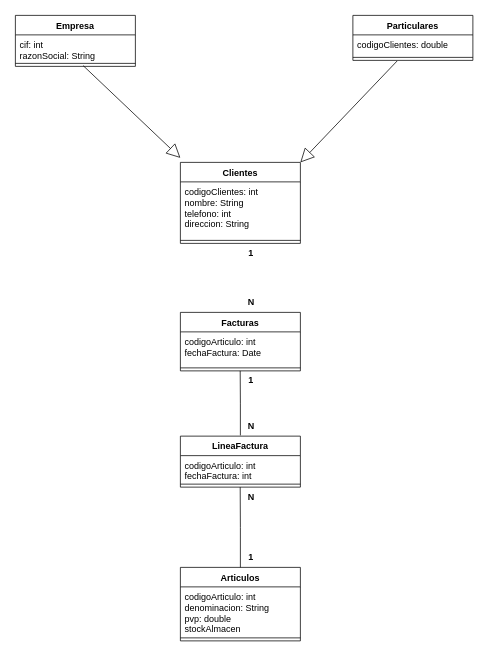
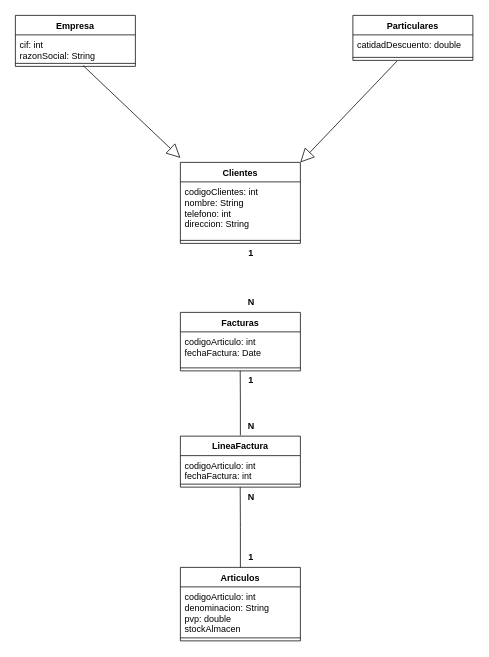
  <mxCell id="0" />
  <mxCell id="1" parent="0" />
  <mxCell id="2" value="Empresa" style="swimlane;fontStyle=1;align=center;verticalAlign=top;childLayout=stackLayout;horizontal=1;startSize=26;horizontalStack=0;resizeParent=1;resizeParentMax=0;resizeLast=0;collapsible=1;marginBottom=0;whiteSpace=wrap;html=1;" vertex="1" parent="1"><mxGeometry x="20" y="20" width="160" height="68" as="geometry" /></mxCell>
  <mxCell id="3" value="cif: int&lt;br&gt;razonSocial: String" style="text;strokeColor=none;fillColor=none;align=left;verticalAlign=top;spacingLeft=4;spacingRight=4;overflow=hidden;rotatable=0;points=[[0,0.5],[1,0.5]];portConstraint=eastwest;whiteSpace=wrap;html=1;" vertex="1" parent="2"><mxGeometry y="26" width="160" height="34" as="geometry" /></mxCell>
  <mxCell id="4" value="" style="line;strokeWidth=1;fillColor=none;align=left;verticalAlign=middle;spacingTop=-1;spacingLeft=3;spacingRight=3;rotatable=0;labelPosition=right;points=[];portConstraint=eastwest;strokeColor=inherit;" vertex="1" parent="2"><mxGeometry y="60" width="160" height="8" as="geometry" /></mxCell>
  <mxCell id="5" value="Particulares" style="swimlane;fontStyle=1;align=center;verticalAlign=top;childLayout=stackLayout;horizontal=1;startSize=26;horizontalStack=0;resizeParent=1;resizeParentMax=0;resizeLast=0;collapsible=1;marginBottom=0;whiteSpace=wrap;html=1;" vertex="1" parent="1"><mxGeometry x="470" y="20" width="160" height="60" as="geometry" /></mxCell>
- <mxCell id="6" value="codigoClientes: double" style="text;strokeColor=none;fillColor=none;align=left;verticalAlign=top;spacingLeft=4;spacingRight=4;overflow=hidden;rotatable=0;points=[[0,0.5],[1,0.5]];portConstraint=eastwest;whiteSpace=wrap;html=1;" vertex="1" parent="5"><mxGeometry y="26" width="160" height="26" as="geometry" /></mxCell>
+ <mxCell id="6" value="catidadDescuento: double" style="text;strokeColor=none;fillColor=none;align=left;verticalAlign=top;spacingLeft=4;spacingRight=4;overflow=hidden;rotatable=0;points=[[0,0.5],[1,0.5]];portConstraint=eastwest;whiteSpace=wrap;html=1;" vertex="1" parent="5"><mxGeometry y="26" width="160" height="26" as="geometry" /></mxCell>
  <mxCell id="7" value="" style="line;strokeWidth=1;fillColor=none;align=left;verticalAlign=middle;spacingTop=-1;spacingLeft=3;spacingRight=3;rotatable=0;labelPosition=right;points=[];portConstraint=eastwest;strokeColor=inherit;" vertex="1" parent="5"><mxGeometry y="52" width="160" height="8" as="geometry" /></mxCell>
  <mxCell id="8" value="Clientes" style="swimlane;fontStyle=1;align=center;verticalAlign=top;childLayout=stackLayout;horizontal=1;startSize=26;horizontalStack=0;resizeParent=1;resizeParentMax=0;resizeLast=0;collapsible=1;marginBottom=0;whiteSpace=wrap;html=1;" vertex="1" parent="1"><mxGeometry x="240" y="216" width="160" height="108" as="geometry" /></mxCell>
  <mxCell id="9" value="codigoClientes: int&lt;br&gt;nombre: String&lt;br&gt;telefono: int&lt;br&gt;direccion: String" style="text;strokeColor=none;fillColor=none;align=left;verticalAlign=top;spacingLeft=4;spacingRight=4;overflow=hidden;rotatable=0;points=[[0,0.5],[1,0.5]];portConstraint=eastwest;whiteSpace=wrap;html=1;" vertex="1" parent="8"><mxGeometry y="26" width="160" height="74" as="geometry" /></mxCell>
  <mxCell id="10" value="" style="line;strokeWidth=1;fillColor=none;align=left;verticalAlign=middle;spacingTop=-1;spacingLeft=3;spacingRight=3;rotatable=0;labelPosition=right;points=[];portConstraint=eastwest;strokeColor=inherit;" vertex="1" parent="8"><mxGeometry y="100" width="160" height="8" as="geometry" /></mxCell>
  <mxCell id="11" value="Facturas" style="swimlane;fontStyle=1;align=center;verticalAlign=top;childLayout=stackLayout;horizontal=1;startSize=26;horizontalStack=0;resizeParent=1;resizeParentMax=0;resizeLast=0;collapsible=1;marginBottom=0;whiteSpace=wrap;html=1;" vertex="1" parent="1"><mxGeometry x="240" y="416" width="160" height="78" as="geometry" /></mxCell>
  <mxCell id="12" value="codigoArticulo: int&lt;br&gt;fechaFactura: Date" style="text;strokeColor=none;fillColor=none;align=left;verticalAlign=top;spacingLeft=4;spacingRight=4;overflow=hidden;rotatable=0;points=[[0,0.5],[1,0.5]];portConstraint=eastwest;whiteSpace=wrap;html=1;" vertex="1" parent="11"><mxGeometry y="26" width="160" height="44" as="geometry" /></mxCell>
  <mxCell id="13" value="" style="line;strokeWidth=1;fillColor=none;align=left;verticalAlign=middle;spacingTop=-1;spacingLeft=3;spacingRight=3;rotatable=0;labelPosition=right;points=[];portConstraint=eastwest;strokeColor=inherit;" vertex="1" parent="11"><mxGeometry y="70" width="160" height="8" as="geometry" /></mxCell>
  <mxCell id="14" value="LineaFactura" style="swimlane;fontStyle=1;align=center;verticalAlign=top;childLayout=stackLayout;horizontal=1;startSize=26;horizontalStack=0;resizeParent=1;resizeParentMax=0;resizeLast=0;collapsible=1;marginBottom=0;whiteSpace=wrap;html=1;" vertex="1" parent="1"><mxGeometry x="240" y="581" width="160" height="68" as="geometry" /></mxCell>
  <mxCell id="15" value="codigoArticulo: int&lt;br&gt;fechaFactura: int" style="text;strokeColor=none;fillColor=none;align=left;verticalAlign=top;spacingLeft=4;spacingRight=4;overflow=hidden;rotatable=0;points=[[0,0.5],[1,0.5]];portConstraint=eastwest;whiteSpace=wrap;html=1;" vertex="1" parent="14"><mxGeometry y="26" width="160" height="34" as="geometry" /></mxCell>
  <mxCell id="16" value="" style="line;strokeWidth=1;fillColor=none;align=left;verticalAlign=middle;spacingTop=-1;spacingLeft=3;spacingRight=3;rotatable=0;labelPosition=right;points=[];portConstraint=eastwest;strokeColor=inherit;" vertex="1" parent="14"><mxGeometry y="60" width="160" height="8" as="geometry" /></mxCell>
  <mxCell id="17" value="Articulos" style="swimlane;fontStyle=1;align=center;verticalAlign=top;childLayout=stackLayout;horizontal=1;startSize=26;horizontalStack=0;resizeParent=1;resizeParentMax=0;resizeLast=0;collapsible=1;marginBottom=0;whiteSpace=wrap;html=1;" vertex="1" parent="1"><mxGeometry x="240" y="756" width="160" height="98" as="geometry" /></mxCell>
  <mxCell id="18" value="codigoArticulo: int&lt;br&gt;denominacion: String&lt;br&gt;pvp: double&lt;br&gt;stockAlmacen" style="text;strokeColor=none;fillColor=none;align=left;verticalAlign=top;spacingLeft=4;spacingRight=4;overflow=hidden;rotatable=0;points=[[0,0.5],[1,0.5]];portConstraint=eastwest;whiteSpace=wrap;html=1;" vertex="1" parent="17"><mxGeometry y="26" width="160" height="64" as="geometry" /></mxCell>
  <mxCell id="19" value="" style="line;strokeWidth=1;fillColor=none;align=left;verticalAlign=middle;spacingTop=-1;spacingLeft=3;spacingRight=3;rotatable=0;labelPosition=right;points=[];portConstraint=eastwest;strokeColor=inherit;" vertex="1" parent="17"><mxGeometry y="90" width="160" height="8" as="geometry" /></mxCell>
  <mxCell id="20" value="" style="endArrow=block;endSize=16;endFill=0;html=1;rounded=0;exitX=0.565;exitY=0.875;exitDx=0;exitDy=0;exitPerimeter=0;" edge="1" parent="1" source="4"><mxGeometry width="160" relative="1" as="geometry"><mxPoint x="130" y="100" as="sourcePoint" /><mxPoint x="240" y="210" as="targetPoint" /><Array as="points" /></mxGeometry></mxCell>
  <mxCell id="21" value="" style="endArrow=block;endSize=16;endFill=0;html=1;rounded=0;exitX=0.369;exitY=1.098;exitDx=0;exitDy=0;exitPerimeter=0;" edge="1" parent="1" source="7"><mxGeometry width="160" relative="1" as="geometry"><mxPoint x="510" y="100" as="sourcePoint" /><mxPoint x="400" y="216" as="targetPoint" /><Array as="points" /></mxGeometry></mxCell>
  <mxCell id="22" value="" style="html=1;verticalAlign=bottom;endArrow=none;edgeStyle=elbowEdgeStyle;elbow=vertical;curved=0;rounded=0;endFill=0;entryX=0.5;entryY=1;entryDx=0;entryDy=0;" edge="1" parent="1"><mxGeometry x="-0.006" width="80" relative="1" as="geometry"><mxPoint x="320" y="580" as="sourcePoint" /><mxPoint x="319.76" y="494" as="targetPoint" /><mxPoint as="offset" /></mxGeometry></mxCell>
  <mxCell id="23" value="" style="html=1;verticalAlign=bottom;endArrow=none;edgeStyle=elbowEdgeStyle;elbow=vertical;curved=0;rounded=0;endFill=0;entryX=0.5;entryY=1;entryDx=0;entryDy=0;exitX=0.5;exitY=0;exitDx=0;exitDy=0;" edge="1" parent="1" source="17"><mxGeometry x="-0.006" width="80" relative="1" as="geometry"><mxPoint x="320" y="750" as="sourcePoint" /><mxPoint x="319.76" y="649" as="targetPoint" /><mxPoint as="offset" /></mxGeometry></mxCell>
  <mxCell id="24" value="1" style="text;align=center;fontStyle=1;verticalAlign=middle;spacingLeft=3;spacingRight=3;strokeColor=none;rotatable=0;points=[[0,0.5],[1,0.5]];portConstraint=eastwest;html=1;" vertex="1" parent="1"><mxGeometry x="294" y="324" width="80" height="26" as="geometry" /></mxCell>
  <mxCell id="25" value="1" style="text;align=center;fontStyle=1;verticalAlign=middle;spacingLeft=3;spacingRight=3;strokeColor=none;rotatable=0;points=[[0,0.5],[1,0.5]];portConstraint=eastwest;html=1;" vertex="1" parent="1"><mxGeometry x="294" y="494" width="80" height="26" as="geometry" /></mxCell>
  <mxCell id="26" value="1" style="text;align=center;fontStyle=1;verticalAlign=middle;spacingLeft=3;spacingRight=3;strokeColor=none;rotatable=0;points=[[0,0.5],[1,0.5]];portConstraint=eastwest;html=1;" vertex="1" parent="1"><mxGeometry x="294" y="730" width="80" height="26" as="geometry" /></mxCell>
  <mxCell id="27" value="N" style="text;align=center;fontStyle=1;verticalAlign=middle;spacingLeft=3;spacingRight=3;strokeColor=none;rotatable=0;points=[[0,0.5],[1,0.5]];portConstraint=eastwest;html=1;" vertex="1" parent="1"><mxGeometry x="294" y="555" width="80" height="26" as="geometry" /></mxCell>
  <mxCell id="28" value="N" style="text;align=center;fontStyle=1;verticalAlign=middle;spacingLeft=3;spacingRight=3;strokeColor=none;rotatable=0;points=[[0,0.5],[1,0.5]];portConstraint=eastwest;html=1;" vertex="1" parent="1"><mxGeometry x="294" y="649" width="80" height="26" as="geometry" /></mxCell>
  <mxCell id="29" value="N" style="text;align=center;fontStyle=1;verticalAlign=middle;spacingLeft=3;spacingRight=3;strokeColor=none;rotatable=0;points=[[0,0.5],[1,0.5]];portConstraint=eastwest;html=1;" vertex="1" parent="1"><mxGeometry x="254" y="390" width="160" height="26" as="geometry" /></mxCell>
